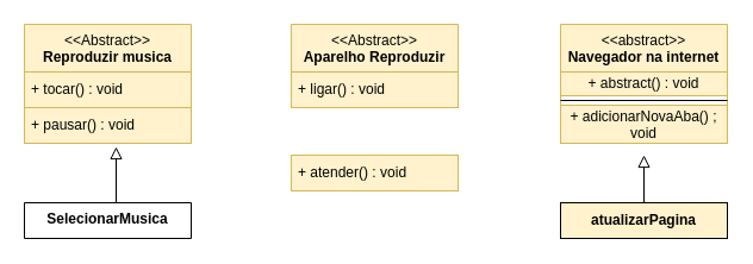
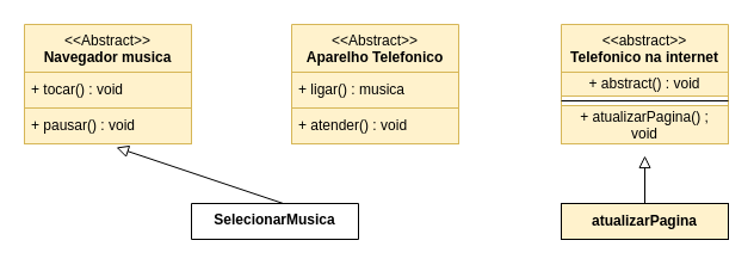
  <mxCell id="0" />
  <mxCell id="1" parent="0" />
- <mxCell id="2" value="&amp;lt;&amp;lt;Abstract&amp;gt;&amp;gt;&lt;br&gt;&lt;b&gt;Reproduzir musica&lt;/b&gt;" style="swimlane;fontStyle=0;align=center;verticalAlign=top;childLayout=stackLayout;horizontal=1;startSize=40;horizontalStack=0;resizeParent=1;resizeParentMax=0;resizeLast=0;collapsible=0;marginBottom=0;html=1;whiteSpace=wrap;fillColor=#fff2cc;strokeColor=#d6b656;" vertex="1" parent="1"><mxGeometry x="20" y="20" width="140" height="70" as="geometry" /></mxCell>
+ <mxCell id="2" value="&amp;lt;&amp;lt;Abstract&amp;gt;&amp;gt;&lt;br&gt;&lt;b&gt;Navegador musica&lt;/b&gt;" style="swimlane;fontStyle=0;align=center;verticalAlign=top;childLayout=stackLayout;horizontal=1;startSize=40;horizontalStack=0;resizeParent=1;resizeParentMax=0;resizeLast=0;collapsible=0;marginBottom=0;html=1;whiteSpace=wrap;fillColor=#fff2cc;strokeColor=#d6b656;" vertex="1" parent="1"><mxGeometry x="20" y="20" width="140" height="70" as="geometry" /></mxCell>
  <mxCell id="3" value="+ tocar() : void" style="text;html=1;strokeColor=#d6b656;fillColor=#fff2cc;align=left;verticalAlign=middle;spacingLeft=4;spacingRight=4;overflow=hidden;rotatable=0;points=[[0,0.5],[1,0.5]];portConstraint=eastwest;whiteSpace=wrap;" vertex="1" parent="2"><mxGeometry y="40" width="140" height="30" as="geometry" /></mxCell>
  <mxCell id="4" value="+ pausar() : void" style="text;html=1;strokeColor=#d6b656;fillColor=#fff2cc;align=left;verticalAlign=middle;spacingLeft=4;spacingRight=4;overflow=hidden;rotatable=0;points=[[0,0.5],[1,0.5]];portConstraint=eastwest;whiteSpace=wrap;" vertex="1" parent="1"><mxGeometry x="20" y="90" width="140" height="30" as="geometry" /></mxCell>
- <mxCell id="5" value="&lt;b&gt;SelecionarMusica&lt;/b&gt;" style="swimlane;fontStyle=0;align=center;verticalAlign=top;childLayout=stackLayout;horizontal=1;startSize=60;horizontalStack=0;resizeParent=1;resizeParentMax=0;resizeLast=0;collapsible=0;marginBottom=0;html=1;whiteSpace=wrap;" vertex="1" parent="1"><mxGeometry x="20" y="170" width="140" height="30" as="geometry" /></mxCell>
- <mxCell id="6" value="&amp;lt;&amp;lt;Abstract&amp;gt;&amp;gt;&lt;br&gt;&lt;b&gt;Aparelho Reproduzir&lt;/b&gt;" style="swimlane;fontStyle=0;align=center;verticalAlign=top;childLayout=stackLayout;horizontal=1;startSize=40;horizontalStack=0;resizeParent=1;resizeParentMax=0;resizeLast=0;collapsible=0;marginBottom=0;html=1;whiteSpace=wrap;fillColor=#fff2cc;strokeColor=#d6b656;" vertex="1" parent="1"><mxGeometry x="244" y="20" width="140" height="70" as="geometry" /></mxCell>
- <mxCell id="7" value="+ ligar() : void" style="text;html=1;strokeColor=#d6b656;fillColor=#fff2cc;align=left;verticalAlign=middle;spacingLeft=4;spacingRight=4;overflow=hidden;rotatable=0;points=[[0,0.5],[1,0.5]];portConstraint=eastwest;whiteSpace=wrap;" vertex="1" parent="6"><mxGeometry y="40" width="140" height="30" as="geometry" /></mxCell>
- <mxCell id="8" value="&lt;div&gt;+ atender() : void&lt;/div&gt;" style="text;html=1;strokeColor=#d6b656;fillColor=#fff2cc;align=left;verticalAlign=middle;spacingLeft=4;spacingRight=4;overflow=hidden;rotatable=0;points=[[0,0.5],[1,0.5]];portConstraint=eastwest;whiteSpace=wrap;" vertex="1" parent="1"><mxGeometry x="244" y="130" width="140" height="30" as="geometry" /></mxCell>
+ <mxCell id="5" value="&lt;b&gt;SelecionarMusica&lt;/b&gt;" style="swimlane;fontStyle=0;align=center;verticalAlign=top;childLayout=stackLayout;horizontal=1;startSize=60;horizontalStack=0;resizeParent=1;resizeParentMax=0;resizeLast=0;collapsible=0;marginBottom=0;html=1;whiteSpace=wrap;" vertex="1" parent="1"><mxGeometry x="160" y="170" width="140" height="30" as="geometry" /></mxCell>
+ <mxCell id="6" value="&amp;lt;&amp;lt;Abstract&amp;gt;&amp;gt;&lt;br&gt;&lt;b&gt;Aparelho Telefonico&lt;/b&gt;" style="swimlane;fontStyle=0;align=center;verticalAlign=top;childLayout=stackLayout;horizontal=1;startSize=40;horizontalStack=0;resizeParent=1;resizeParentMax=0;resizeLast=0;collapsible=0;marginBottom=0;html=1;whiteSpace=wrap;fillColor=#fff2cc;strokeColor=#d6b656;" vertex="1" parent="1"><mxGeometry x="244" y="20" width="140" height="70" as="geometry" /></mxCell>
+ <mxCell id="7" value="+ ligar() : musica" style="text;html=1;strokeColor=#d6b656;fillColor=#fff2cc;align=left;verticalAlign=middle;spacingLeft=4;spacingRight=4;overflow=hidden;rotatable=0;points=[[0,0.5],[1,0.5]];portConstraint=eastwest;whiteSpace=wrap;" vertex="1" parent="6"><mxGeometry y="40" width="140" height="30" as="geometry" /></mxCell>
+ <mxCell id="8" value="&lt;div&gt;+ atender() : void&lt;/div&gt;" style="text;html=1;strokeColor=#d6b656;fillColor=#fff2cc;align=left;verticalAlign=middle;spacingLeft=4;spacingRight=4;overflow=hidden;rotatable=0;points=[[0,0.5],[1,0.5]];portConstraint=eastwest;whiteSpace=wrap;" vertex="1" parent="1"><mxGeometry x="244" y="90" width="140" height="30" as="geometry" /></mxCell>
  <mxCell id="9" value="atualizarPagina" style="fontStyle=1;whiteSpace=wrap;html=1;fillColor=#fff2cc;" vertex="1" parent="1"><mxGeometry x="470" y="170" width="140" height="30" as="geometry" /></mxCell>
  <mxCell id="10" value="" style="endArrow=block;startArrow=none;endFill=0;startFill=0;endSize=8;html=1;verticalAlign=bottom;labelBackgroundColor=none;rounded=0;exitX=0.55;exitY=0;exitDx=0;exitDy=0;exitPerimeter=0;" edge="1" parent="1" source="5"><mxGeometry width="160" relative="1" as="geometry"><mxPoint x="97" y="160" as="sourcePoint" /><mxPoint x="97" y="123" as="targetPoint" /></mxGeometry></mxCell>
  <mxCell id="11" value="" style="endArrow=block;startArrow=none;endFill=0;startFill=0;endSize=8;html=1;verticalAlign=bottom;labelBackgroundColor=none;rounded=0;exitX=0.5;exitY=0;exitDx=0;exitDy=0;" edge="1" parent="1" source="9"><mxGeometry width="160" relative="1" as="geometry"><mxPoint x="230" y="200" as="sourcePoint" /><mxPoint x="540" y="130" as="targetPoint" /></mxGeometry></mxCell>
- <mxCell id="12" value="&amp;lt;&amp;lt;abstract&amp;gt;&amp;gt;&lt;div&gt;&lt;b&gt;Navegador na internet&lt;/b&gt;&lt;/div&gt;" style="swimlane;fontStyle=0;align=center;verticalAlign=top;childLayout=stackLayout;horizontal=1;startSize=40;horizontalStack=0;resizeParent=1;resizeParentMax=0;resizeLast=0;collapsible=0;marginBottom=0;html=1;whiteSpace=wrap;fillColor=#fff2cc;strokeColor=#d6b656;" vertex="1" parent="1"><mxGeometry x="470" y="20" width="140" height="100" as="geometry" /></mxCell>
+ <mxCell id="12" value="&amp;lt;&amp;lt;abstract&amp;gt;&amp;gt;&lt;div&gt;&lt;b&gt;Telefonico na internet&lt;/b&gt;&lt;/div&gt;" style="swimlane;fontStyle=0;align=center;verticalAlign=top;childLayout=stackLayout;horizontal=1;startSize=40;horizontalStack=0;resizeParent=1;resizeParentMax=0;resizeLast=0;collapsible=0;marginBottom=0;html=1;whiteSpace=wrap;fillColor=#fff2cc;strokeColor=#d6b656;" vertex="1" parent="1"><mxGeometry x="470" y="20" width="140" height="100" as="geometry" /></mxCell>
  <mxCell id="13" value="+ abstract() : void" style="text;html=1;strokeColor=#d6b656;fillColor=#fff2cc;align=center;verticalAlign=middle;spacingLeft=4;spacingRight=4;overflow=hidden;rotatable=0;points=[[0,0.5],[1,0.5]];portConstraint=eastwest;whiteSpace=wrap;" vertex="1" parent="12"><mxGeometry y="40" width="140" height="20" as="geometry" /></mxCell>
  <mxCell id="14" value="" style="line;strokeWidth=1;fillColor=none;align=left;verticalAlign=middle;spacingTop=-1;spacingLeft=3;spacingRight=3;rotatable=0;labelPosition=right;points=[];portConstraint=eastwest;" vertex="1" parent="12"><mxGeometry y="60" width="140" height="8" as="geometry" /></mxCell>
- <mxCell id="15" value="+ adicionarNovaAba() ; void" style="text;html=1;strokeColor=#d6b656;fillColor=#fff2cc;align=center;verticalAlign=middle;spacingLeft=4;spacingRight=4;overflow=hidden;rotatable=0;points=[[0,0.5],[1,0.5]];portConstraint=eastwest;whiteSpace=wrap;" vertex="1" parent="12"><mxGeometry y="68" width="140" height="32" as="geometry" /></mxCell>
+ <mxCell id="15" value="+ atualizarPagina() ; void" style="text;html=1;strokeColor=#d6b656;fillColor=#fff2cc;align=center;verticalAlign=middle;spacingLeft=4;spacingRight=4;overflow=hidden;rotatable=0;points=[[0,0.5],[1,0.5]];portConstraint=eastwest;whiteSpace=wrap;" vertex="1" parent="12"><mxGeometry y="68" width="140" height="32" as="geometry" /></mxCell>
